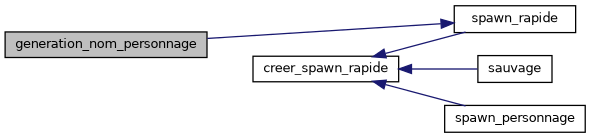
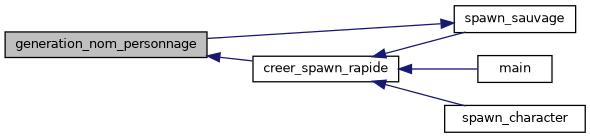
  digraph {
    rankdir=LR
    node [color=black fontname=Helvetica fontsize=10 shape=record]
    edge [color=midnightblue dir=back fontname=Helvetica fontsize=10 labelfontname=Helvetica labelfontsize=10 style=solid]
    n1 [fillcolor=grey75 fontcolor=black height=0.2 label=generation_nom_personnage style=filled width=0.4]
    n2 [height=0.2 label=creer_spawn_rapide width=0.4]
-   n3 [height=0.2 label=spawn_rapide width=0.4]
-   n4 [height=0.2 label=sauvage width=0.4]
-   n5 [height=0.2 label=spawn_personnage width=0.4]
+   n3 [height=0.2 label=spawn_sauvage width=0.4]
+   n4 [height=0.2 label=main width=0.4]
+   n5 [height=0.2 label=spawn_character width=0.4]
+   n1 -> n2
    n2 -> n3
    n2 -> n4
    n2 -> n5
    n3 -> n1
  }
